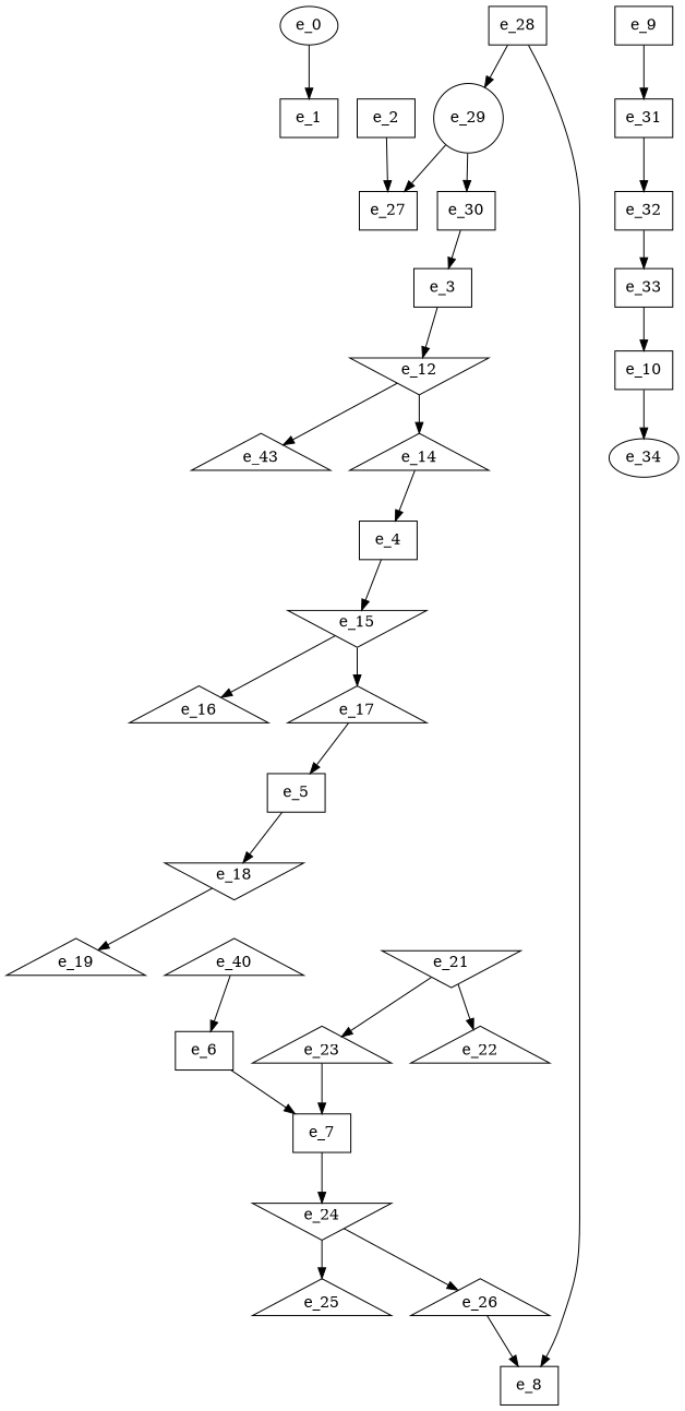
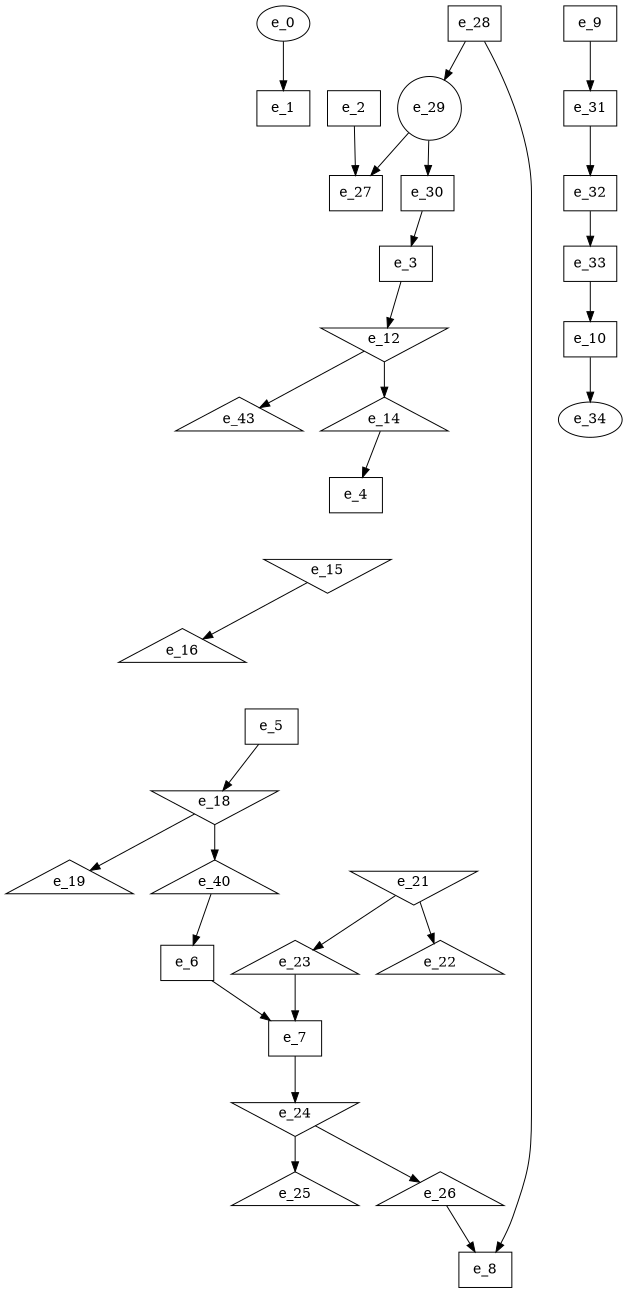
  digraph {
    node [shape=dot]
    e_0 [shape=""]
    e_1
    e_2
    e_27
    e_12 [shape=invtriangle]
    e_3
    n7 [label=e_43 shape=triangle]
    e_14 [shape=triangle]
    e_15 [shape=invtriangle]
    e_4
    e_16 [shape=triangle]
-   e_17 [shape=triangle]
    e_18 [shape=invtriangle]
    e_5
    e_19 [shape=triangle]
    n16 [label=e_40 shape=triangle]
    e_6
    e_7
    e_21 [shape=invtriangle]
    e_22 [shape=triangle]
    e_23 [shape=triangle]
    e_24 [shape=invtriangle]
    e_25 [shape=triangle]
    e_26 [shape=triangle]
    e_28
    e_8
    e_29 [shape=circle]
    e_9
    e_31
    e_32
    e_34 [shape=""]
    e_10
    e_30
    e_33
    e_0 -> e_1
    e_2 -> e_27
    e_12 -> n7
    e_12 -> e_14
    e_3 -> e_12
    e_14 -> e_4
    e_15 -> e_16
-   e_15 -> e_17
-   e_4 -> e_15
-   e_17 -> e_5
    e_18 -> e_19
+   e_18 -> n16
    e_5 -> e_18
    n16 -> e_6
    e_6 -> e_7
    e_7 -> e_24
    e_21 -> e_22
    e_21 -> e_23
    e_23 -> e_7
    e_24 -> e_25
    e_24 -> e_26
    e_26 -> e_8
    e_28 -> e_8
    e_28 -> e_29
    e_29 -> e_27
    e_29 -> e_30
    e_9 -> e_31
    e_31 -> e_32
    e_32 -> e_33
    e_10 -> e_34
    e_30 -> e_3
    e_33 -> e_10
  }
